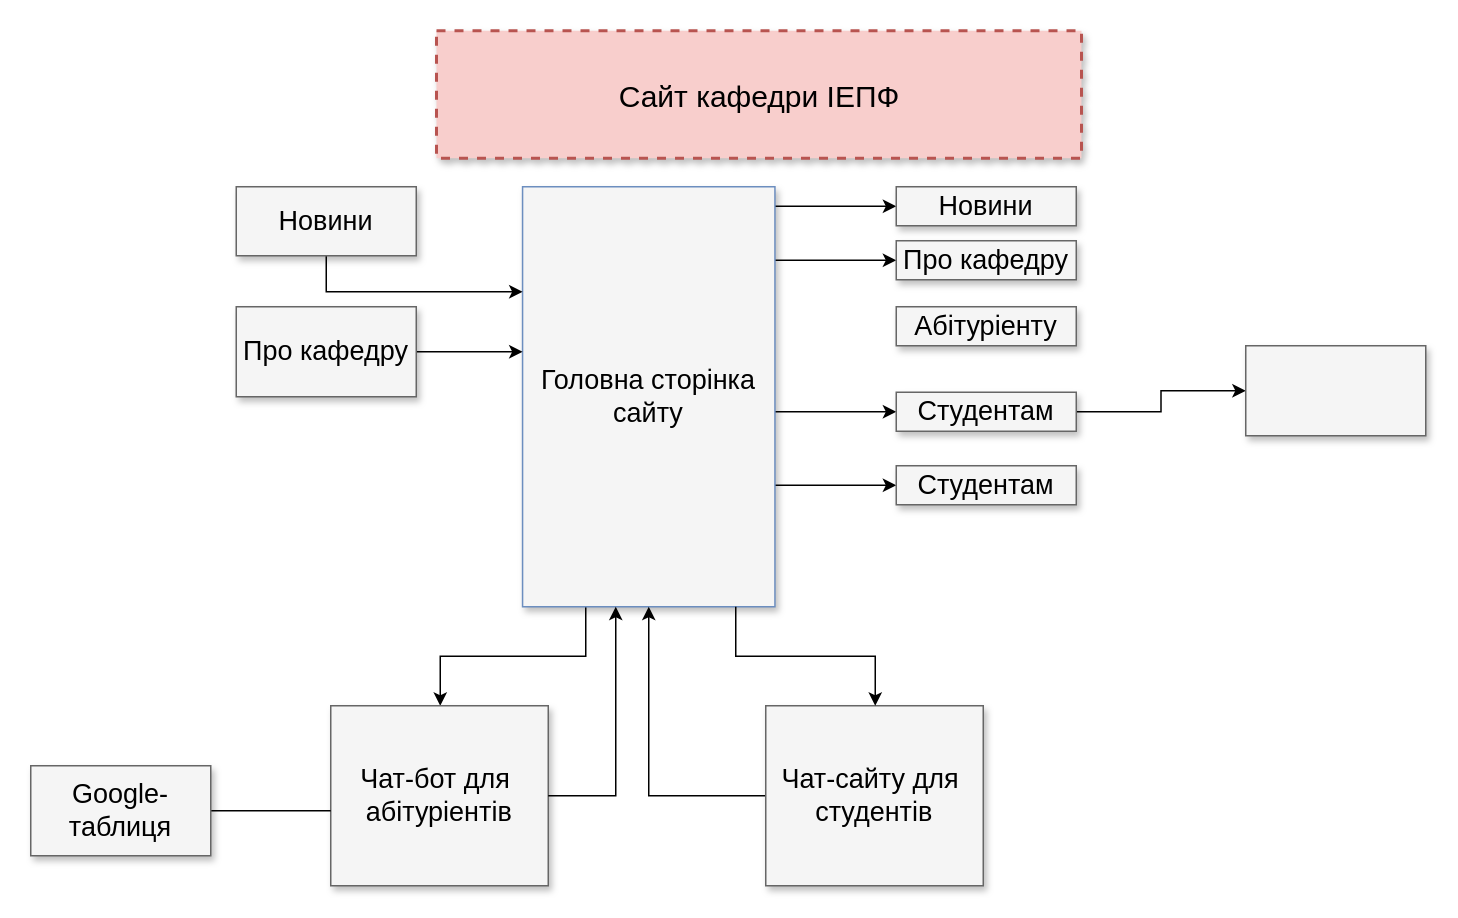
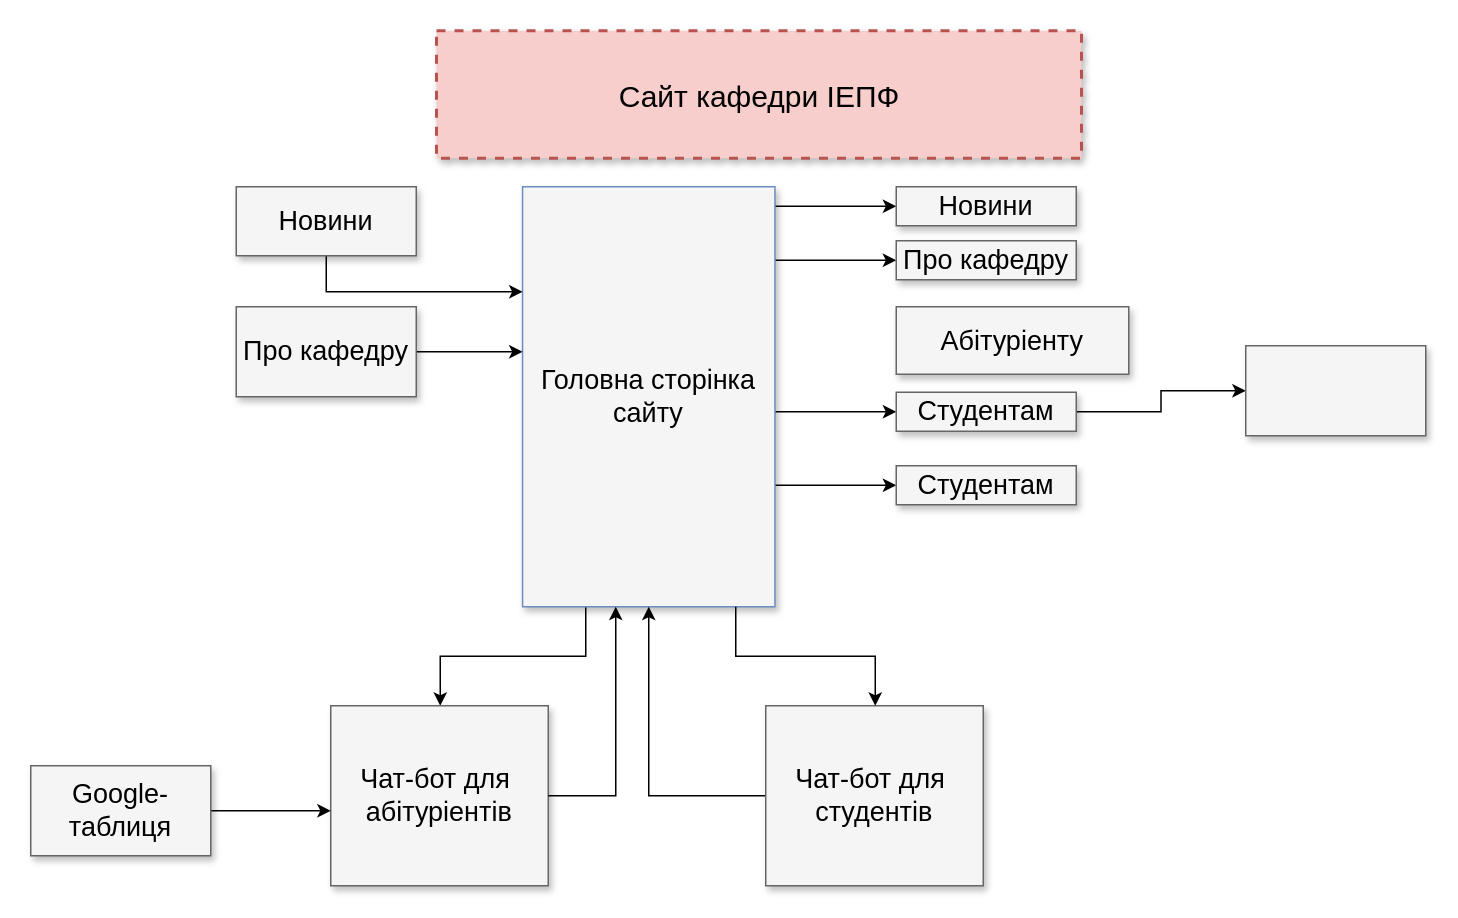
  <mxCell id="0" style=";html=1;" />
  <mxCell id="1" style=";html=1;" parent="0" />
  <mxCell id="2" value="Сайт кафедри ІЕПФ" style="whiteSpace=wrap;html=1;shadow=1;fontSize=20;fillColor=#f8cecc;strokeColor=#b85450;strokeWidth=2;dashed=1;" parent="1" vertex="1"><mxGeometry x="290.5" y="20" width="430" height="85" as="geometry" /></mxCell>
  <mxCell id="3" style="edgeStyle=elbowEdgeStyle;rounded=0;html=1;startArrow=none;startFill=0;jettySize=auto;orthogonalLoop=1;fontSize=18;elbow=vertical;" parent="1" source="8" target="9" edge="1"><mxGeometry relative="1" as="geometry" /></mxCell>
  <mxCell id="4" style="edgeStyle=elbowEdgeStyle;rounded=0;html=1;startArrow=none;startFill=0;jettySize=auto;orthogonalLoop=1;fontSize=18;elbow=vertical;" parent="1" source="8" target="10" edge="1"><mxGeometry relative="1" as="geometry" /></mxCell>
  <mxCell id="5" style="edgeStyle=elbowEdgeStyle;rounded=0;html=1;startArrow=none;startFill=0;jettySize=auto;orthogonalLoop=1;fontSize=18;elbow=vertical;" parent="1" source="8" target="13" edge="1"><mxGeometry relative="1" as="geometry" /></mxCell>
  <mxCell id="6" style="edgeStyle=orthogonalEdgeStyle;rounded=0;sketch=0;orthogonalLoop=1;jettySize=auto;html=1;entryX=0;entryY=0.5;entryDx=0;entryDy=0;" edge="1" parent="1" source="8" target="23"><mxGeometry relative="1" as="geometry"><Array as="points"><mxPoint x="540" y="323" /><mxPoint x="540" y="323" /></Array></mxGeometry></mxCell>
  <mxCell id="7" style="edgeStyle=orthogonalEdgeStyle;rounded=0;sketch=0;orthogonalLoop=1;jettySize=auto;html=1;" edge="1" parent="1" source="8" target="18"><mxGeometry relative="1" as="geometry"><Array as="points"><mxPoint x="390" y="437" /><mxPoint x="293" y="437" /></Array></mxGeometry></mxCell>
  <mxCell id="8" value="Головна сторінка сайту" style="whiteSpace=wrap;html=1;shadow=1;fontSize=18;fillColor=#f5f5f5;strokeColor=#6c8ebf;" parent="1" vertex="1"><mxGeometry x="347.88" y="124" width="168.25" height="280" as="geometry" /></mxCell>
  <mxCell id="9" value="Новини" style="whiteSpace=wrap;html=1;shadow=1;fontSize=18;fillColor=#f5f5f5;strokeColor=#666666;" parent="1" vertex="1"><mxGeometry x="597" y="124" width="120" height="26" as="geometry" /></mxCell>
  <mxCell id="10" value="Про кафедру" style="whiteSpace=wrap;html=1;shadow=1;fontSize=18;fillColor=#f5f5f5;strokeColor=#666666;" parent="1" vertex="1"><mxGeometry x="597" y="160" width="120" height="26" as="geometry" /></mxCell>
- <mxCell id="11" value="Абітуріенту" style="whiteSpace=wrap;html=1;shadow=1;fontSize=18;fillColor=#f5f5f5;strokeColor=#666666;" parent="1" vertex="1"><mxGeometry x="597" y="204" width="120" height="26" as="geometry" /></mxCell>
+ <mxCell id="11" value="Абітуріенту" style="whiteSpace=wrap;html=1;shadow=1;fontSize=18;fillColor=#f5f5f5;strokeColor=#666666;" parent="1" vertex="1"><mxGeometry x="597" y="204" width="155" height="45" as="geometry" /></mxCell>
  <mxCell id="12" value="" style="edgeStyle=orthogonalEdgeStyle;rounded=0;orthogonalLoop=1;jettySize=auto;html=1;" edge="1" parent="1" source="13" target="22"><mxGeometry relative="1" as="geometry" /></mxCell>
  <mxCell id="13" value="Студентам" style="whiteSpace=wrap;html=1;shadow=1;fontSize=18;fillColor=#f5f5f5;strokeColor=#666666;" parent="1" vertex="1"><mxGeometry x="597" y="261" width="120" height="26" as="geometry" /></mxCell>
  <mxCell id="14" style="edgeStyle=elbowEdgeStyle;rounded=0;html=1;startArrow=none;startFill=0;jettySize=auto;orthogonalLoop=1;fontSize=18;elbow=vertical;" parent="1" source="15" target="8" edge="1"><mxGeometry relative="1" as="geometry"><Array as="points"><mxPoint x="317" y="194" /></Array></mxGeometry></mxCell>
  <mxCell id="15" value="Новини" style="whiteSpace=wrap;html=1;shadow=1;fontSize=18;fillColor=#f5f5f5;strokeColor=#666666;" parent="1" vertex="1"><mxGeometry x="157" y="124" width="120" height="46" as="geometry" /></mxCell>
  <mxCell id="16" style="edgeStyle=elbowEdgeStyle;rounded=0;html=1;startArrow=none;startFill=0;jettySize=auto;orthogonalLoop=1;fontSize=18;elbow=vertical;" parent="1" source="17" target="8" edge="1"><mxGeometry relative="1" as="geometry" /></mxCell>
  <mxCell id="17" value="Про кафедру" style="whiteSpace=wrap;html=1;shadow=1;fontSize=18;fillColor=#f5f5f5;strokeColor=#666666;" parent="1" vertex="1"><mxGeometry x="157" y="204" width="120" height="60" as="geometry" /></mxCell>
  <mxCell id="18" value="Чат-бот для&amp;nbsp;&lt;br&gt;абітуріентів" style="whiteSpace=wrap;html=1;shadow=1;fontSize=18;fillColor=#f5f5f5;strokeColor=#666666;" parent="1" vertex="1"><mxGeometry x="220" y="470" width="145" height="120" as="geometry" /></mxCell>
- <mxCell id="19" style="edgeStyle=elbowEdgeStyle;rounded=0;html=1;startArrow=none;startFill=0;jettySize=auto;orthogonalLoop=1;fontSize=18;elbow=vertical;endArrow=none;" parent="1" source="20" target="18" edge="1"><mxGeometry relative="1" as="geometry" /></mxCell>
+ <mxCell id="19" style="edgeStyle=elbowEdgeStyle;rounded=0;html=1;startArrow=none;startFill=0;jettySize=auto;orthogonalLoop=1;fontSize=18;elbow=vertical;" parent="1" source="20" target="18" edge="1"><mxGeometry relative="1" as="geometry" /></mxCell>
  <mxCell id="20" value="Google-таблиця" style="whiteSpace=wrap;html=1;shadow=1;fontSize=18;fillColor=#f5f5f5;strokeColor=#666666;" parent="1" vertex="1"><mxGeometry x="20" y="510" width="120" height="60" as="geometry" /></mxCell>
  <mxCell id="21" style="edgeStyle=elbowEdgeStyle;rounded=0;html=1;startArrow=none;startFill=0;jettySize=auto;orthogonalLoop=1;fontSize=18;" parent="1" source="18" target="8" edge="1"><mxGeometry relative="1" as="geometry"><mxPoint x="497" y="464" as="sourcePoint" /><mxPoint x="497" y="424" as="targetPoint" /><Array as="points"><mxPoint x="410" y="440" /><mxPoint x="450" y="434" /><mxPoint x="487" y="434" /><mxPoint x="467" y="434" /></Array></mxGeometry></mxCell>
  <mxCell id="22" value="" style="whiteSpace=wrap;html=1;shadow=1;fontSize=18;strokeColor=#666666;fillColor=#f5f5f5;" vertex="1" parent="1"><mxGeometry x="830" y="230" width="120" height="60" as="geometry" /></mxCell>
  <mxCell id="23" value="Студентам" style="whiteSpace=wrap;html=1;shadow=1;fontSize=18;fillColor=#f5f5f5;strokeColor=#666666;" vertex="1" parent="1"><mxGeometry x="597" y="310" width="120" height="26" as="geometry" /></mxCell>
  <mxCell id="24" style="edgeStyle=orthogonalEdgeStyle;rounded=0;sketch=0;orthogonalLoop=1;jettySize=auto;html=1;entryX=0.5;entryY=1;entryDx=0;entryDy=0;" edge="1" parent="1" source="25" target="8"><mxGeometry relative="1" as="geometry"><Array as="points"><mxPoint x="432" y="530" /></Array></mxGeometry></mxCell>
- <mxCell id="25" value="Чат-сайту для&amp;nbsp;&lt;br&gt;студентів" style="whiteSpace=wrap;html=1;shadow=1;fontSize=18;fillColor=#f5f5f5;strokeColor=#666666;" vertex="1" parent="1"><mxGeometry x="510" y="470" width="145" height="120" as="geometry" /></mxCell>
+ <mxCell id="25" value="Чат-бот для&amp;nbsp;&lt;br&gt;студентів" style="whiteSpace=wrap;html=1;shadow=1;fontSize=18;fillColor=#f5f5f5;strokeColor=#666666;" vertex="1" parent="1"><mxGeometry x="510" y="470" width="145" height="120" as="geometry" /></mxCell>
  <mxCell id="26" style="edgeStyle=orthogonalEdgeStyle;rounded=0;sketch=0;orthogonalLoop=1;jettySize=auto;html=1;" edge="1" parent="1" source="8" target="25"><mxGeometry relative="1" as="geometry"><mxPoint x="410" y="420" as="sourcePoint" /><Array as="points"><mxPoint x="490" y="437" /><mxPoint x="583" y="437" /></Array></mxGeometry></mxCell>
